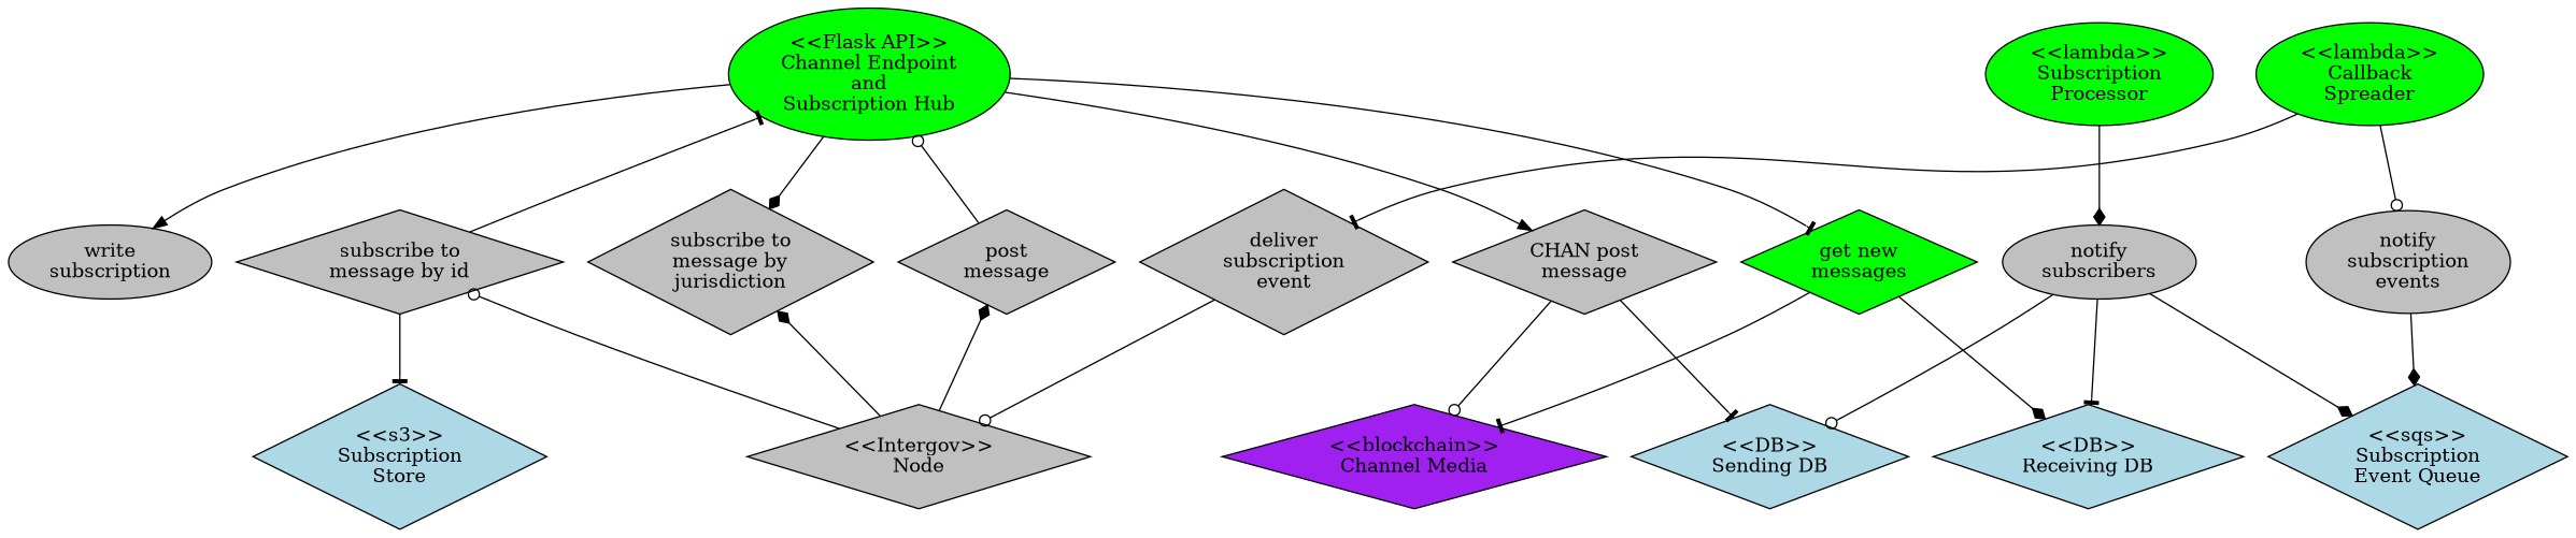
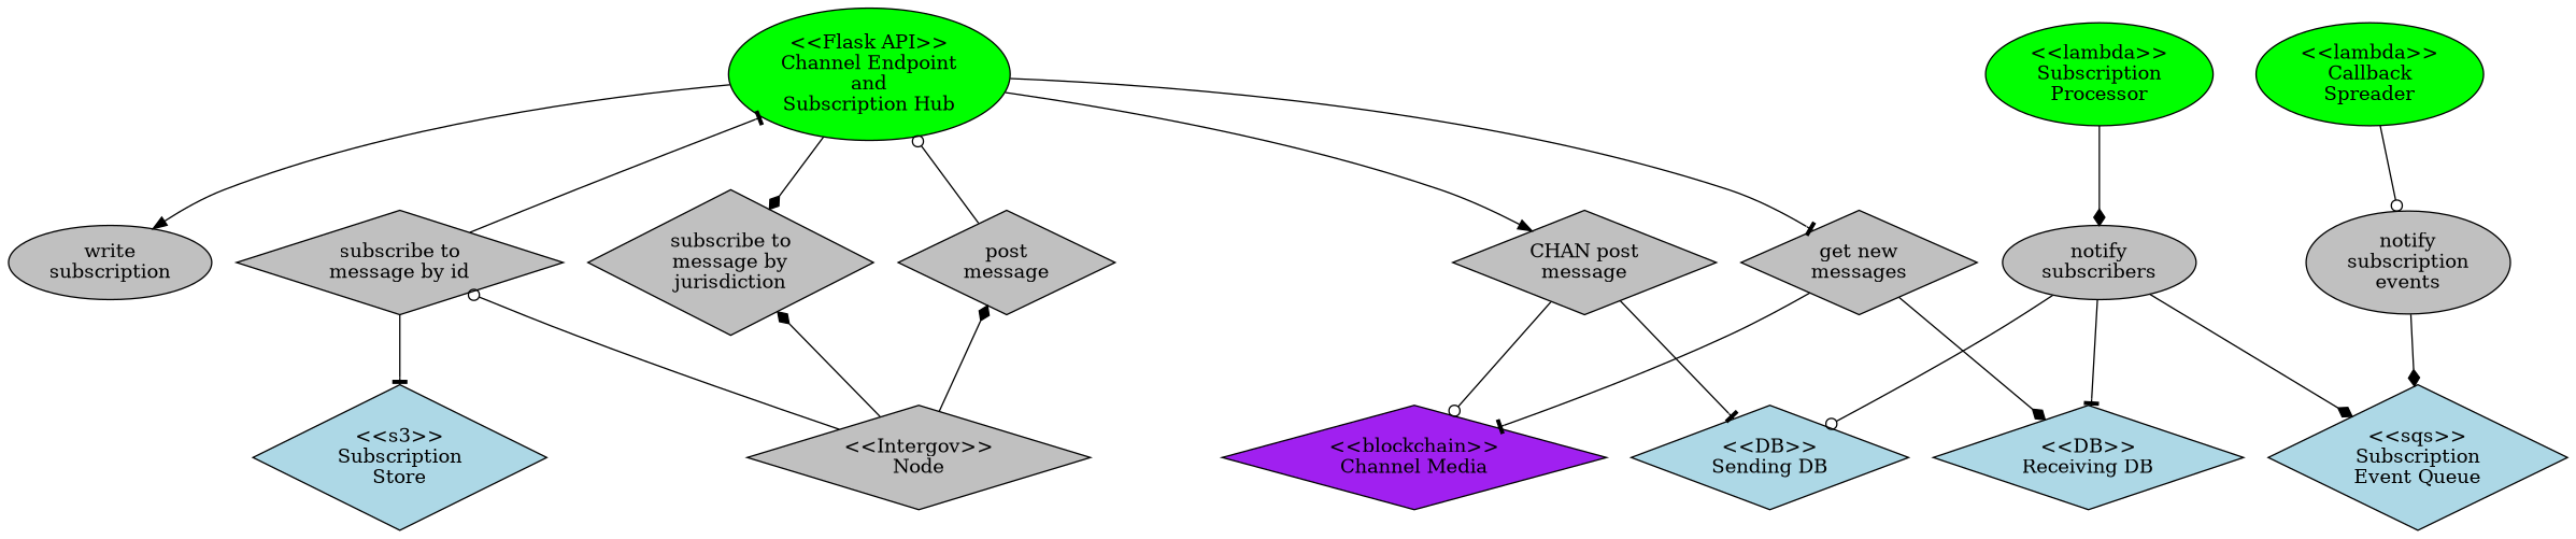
  digraph {
    node [fillcolor=grey shape=diamond style=filled]
    edge [arrowhead=diamond]
    n1 [fillcolor=green label="<<Flask API>>\nChannel Endpoint\nand\nSubscription Hub" shape=ellipse]
    n2 [fillcolor=green label="<<lambda>>\nCallback\nSpreader" shape=ellipse]
    n3 [label="post\nmessage"]
    n4 [label="subscribe to\nmessage by id"]
    n5 [label="subscribe to\nmessage by\njurisdiction"]
-   n6 [label="deliver\nsubscription\nevent"]
    n7 [fillcolor=green label="<<lambda>>\nSubscription\nProcessor" shape=ellipse]
    n8 [label="CHAN post\nmessage"]
-   n9 [fillcolor=green label="get new\nmessages"]
+   n9 [label="get new\nmessages"]
    n10 [label="write\nsubscription" shape=ellipse]
    n11 [label="notify\nsubscription\nevents" shape=ellipse]
    n12 [fillcolor=lightblue label="<<DB>>\nSending DB"]
    n13 [fillcolor=lightblue label="<<DB>>\nReceiving DB"]
    n14 [fillcolor=lightblue label="<<s3>>\nSubscription\nStore"]
    n15 [fillcolor=lightblue label="<<sqs>>\nSubscription\nEvent Queue"]
    n16 [label="<<Intergov>>\nNode"]
    n17 [label="notify\nsubscribers" shape=ellipse]
    n18 [fillcolor=purple label="<<blockchain>>\nChannel Media"]
    subgraph sub_1 {
      rank=same
      n1
      n2
    }
    subgraph sub_2 {
      rank=same
      n3
      n4
      n5
-     n6
    }
    subgraph sub_3 {
      rank=same
      n1
      n2
      n7
    }
    subgraph sub_4 {
      rank=same
      n8
      n9
      n10
      n11
    }
    subgraph sub_5 {
      rank=same
      n12
      n13
      n14
      n15
    }
    n1 -> n5
    n1 -> n9 [arrowhead=tee]
-   n2 -> n6 [arrowhead=tee]
    n2 -> n11 [arrowhead=odot]
    n3 -> n1 [arrowhead=odot]
    n4 -> n1 [arrowhead=tee]
    n4 -> n14 [arrowhead=tee]
-   n6 -> n16 [arrowhead=odot]
    n7 -> n17
    n8 -> n1 [dir=back arrowhead=""]
    n8 -> n12 [arrowhead=tee]
    n8 -> n18 [arrowhead=odot]
    n9 -> n13
    n9 -> n18 [arrowhead=tee]
    n10 -> n1 [dir=back arrowhead=""]
    n11 -> n15
    n16 -> n3
    n16 -> n4 [arrowhead=odot]
    n16 -> n5
    n17 -> n12 [arrowhead=odot]
    n17 -> n13 [arrowhead=tee]
    n17 -> n15
  }
